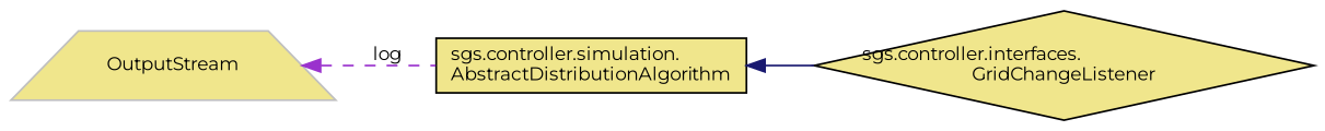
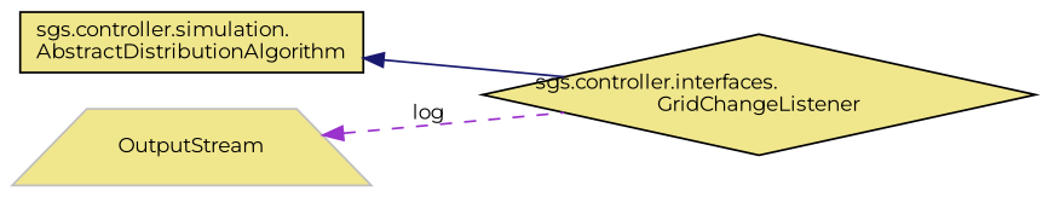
  digraph {
    fontname=Montserrat
    rankdir=LR
    node [color=black fillcolor=khaki fontname=Montserrat fontsize=10 style=filled]
    edge [dir=back fontname=Montserrat fontsize=10 labelfontname=Helvetica labelfontsize=10]
    n1 [fontcolor=black height=0.2 label="sgs.controller.simulation.\lAbstractDistributionAlgorithm" shape=box width=0.4]
    n2 [height=0.2 label="sgs.controller.interfaces.\lGridChangeListener" shape=diamond width=0.4]
    n3 [color=grey75 height=0.2 label=OutputStream shape=trapezium width=0.4]
    n1 -> n2 [color=midnightblue style=solid]
-   n3 -> n1 [color=darkorchid3 label=" log" style=dashed]
+   n3 -> n2 [color=darkorchid3 label=" log" style=dashed]
  }
